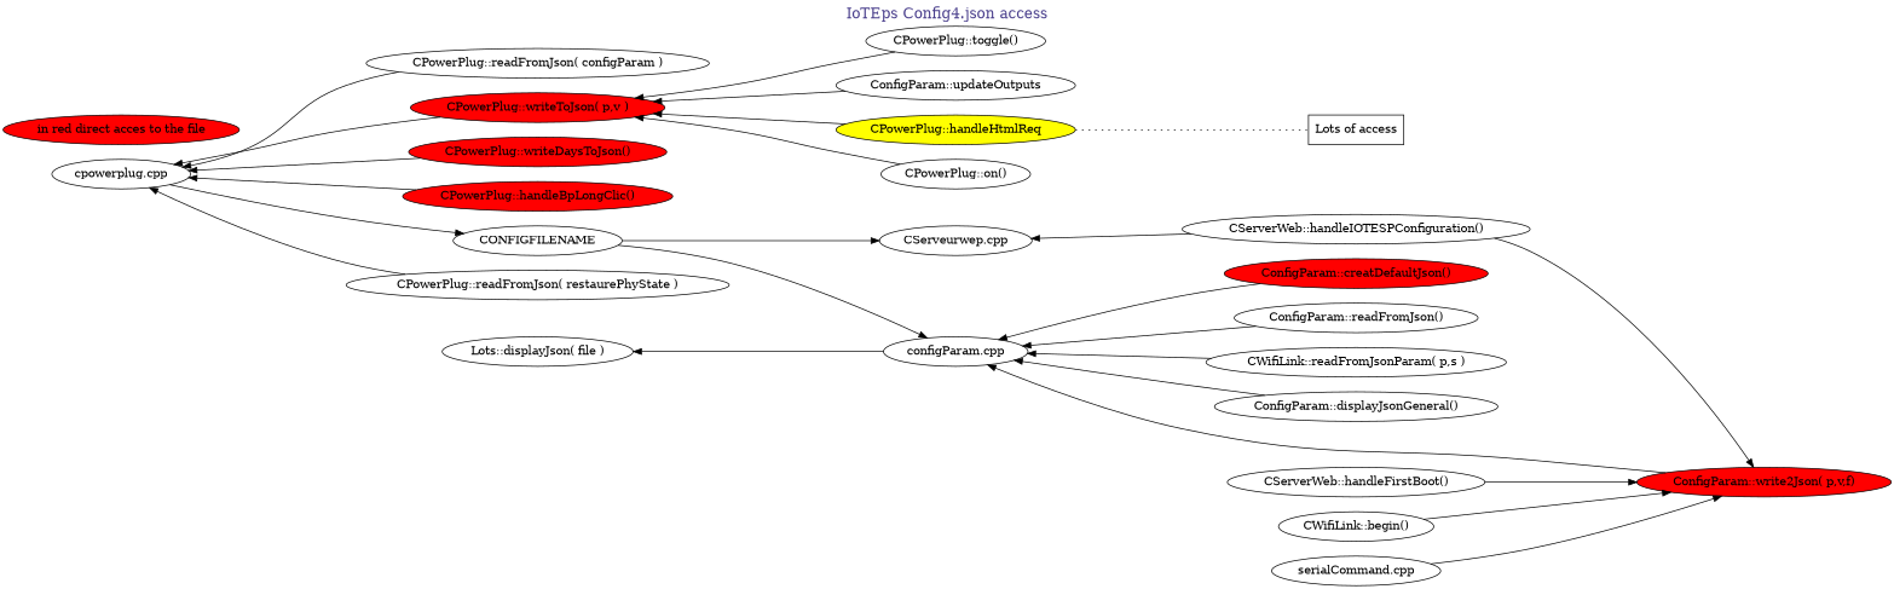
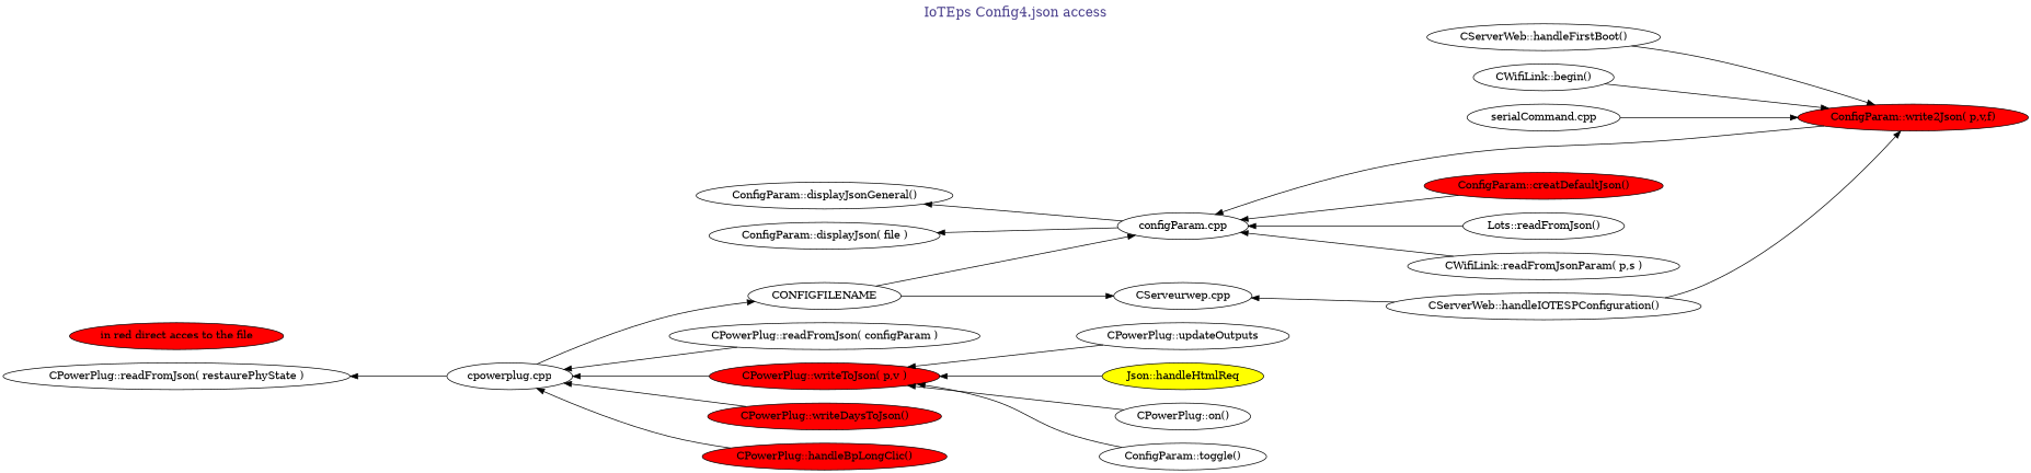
  digraph {
    compound=true
    fontcolor=darkslateblue
    fontsize=18
    label="IoTEps Config4.json access"
    labelloc=t
    rankdir=LR
    ranksep=1.8
    node [shape=ellipse style=none fillcolor=yellow]
    edge [dir=back]
-   "Lots of access" [shape=rect fillcolor=""]
    "CPowerPlug::writeToJson( p,v )" [fillcolor=red style=filled shape=""]
-   "CPowerPlug::handleHtmlReq" [style=filled shape=""]
+   "CPowerPlug::handleHtmlReq" [style=filled label="Json::handleHtmlReq" shape=""]
    "CPowerPlug::on()"
-   "CPowerPlug::toggle()"
-   "CPowerPlug::updateOutputs" [label="ConfigParam::updateOutputs"]
+   "CPowerPlug::toggle()" [label="ConfigParam::toggle()"]
+   "CPowerPlug::updateOutputs"
    "CPowerPlug::writeDaysToJson()" [fillcolor=red style=filled shape=""]
    "CPowerPlug::handleBpLongClic()" [fillcolor=red style=filled shape=""]
    "ConfigParam::write2Json( p,v,f)" [fillcolor=red style=filled shape=""]
    "ConfigParam::creatDefaultJson()" [fillcolor=red style=filled shape=""]
    "in red direct acces to the file" [fillcolor=red style=filled shape=""]
    CONFIGFILENAME
    "configParam.cpp"
    "CServeurwep.cpp"
-   "ConfigParam::readFromJson()"
+   "ConfigParam::readFromJson()" [label="Lots::readFromJson()"]
    n16 [label="CWifiLink::readFromJsonParam( p,s )"]
    "ConfigParam::displayJsonGeneral()"
    "CServerWeb::handleIOTESPConfiguration()"
    "cpowerplug.cpp"
    "CPowerPlug::readFromJson( restaurePhyState )"
    n21 [label="CPowerPlug::readFromJson( configParam )"]
-   "ConfigParam::displayJson( file )" [label="Lots::displayJson( file )"]
+   "ConfigParam::displayJson( file )"
    "CServerWeb::handleFirstBoot()"
    "CWifiLink::begin()"
    "serialCommand.cpp"
    "CPowerPlug::writeToJson( p,v )" -> "CPowerPlug::handleHtmlReq"
    "CPowerPlug::writeToJson( p,v )" -> "CPowerPlug::on()"
    "CPowerPlug::writeToJson( p,v )" -> "CPowerPlug::toggle()"
    "CPowerPlug::writeToJson( p,v )" -> "CPowerPlug::updateOutputs"
-   "CPowerPlug::handleHtmlReq" -> "Lots of access" [dir=none style=dotted]
    CONFIGFILENAME -> "configParam.cpp" [dir=""]
    CONFIGFILENAME -> "CServeurwep.cpp" [dir=""]
    "configParam.cpp" -> "ConfigParam::write2Json( p,v,f)"
    "configParam.cpp" -> "ConfigParam::creatDefaultJson()"
    "configParam.cpp" -> "ConfigParam::readFromJson()"
    "configParam.cpp" -> n16
-   "configParam.cpp" -> "ConfigParam::displayJsonGeneral()"
+   "ConfigParam::displayJsonGeneral()" -> "configParam.cpp"
    "CServeurwep.cpp" -> "CServerWeb::handleIOTESPConfiguration()"
    "CServerWeb::handleIOTESPConfiguration()" -> "ConfigParam::write2Json( p,v,f)" [dir=forward]
    "cpowerplug.cpp" -> "CPowerPlug::writeToJson( p,v )"
    "cpowerplug.cpp" -> "CPowerPlug::writeDaysToJson()"
    "cpowerplug.cpp" -> "CPowerPlug::handleBpLongClic()"
    "cpowerplug.cpp" -> CONFIGFILENAME [dir=""]
-   "cpowerplug.cpp" -> "CPowerPlug::readFromJson( restaurePhyState )"
+   "CPowerPlug::readFromJson( restaurePhyState )" -> "cpowerplug.cpp"
    "cpowerplug.cpp" -> n21
    "ConfigParam::displayJson( file )" -> "configParam.cpp"
    "CServerWeb::handleFirstBoot()" -> "ConfigParam::write2Json( p,v,f)" [dir=forward]
    "CWifiLink::begin()" -> "ConfigParam::write2Json( p,v,f)" [dir=forward]
    "serialCommand.cpp" -> "ConfigParam::write2Json( p,v,f)" [dir=forward]
  }
